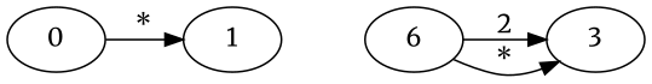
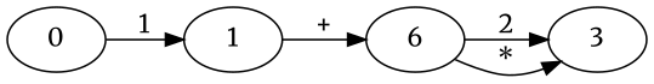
  digraph {
    fontname=Merriweather
    rankdir=LR
    node [fontname=Merriweather]
    edge [fontname=Merriweather]
    0
    1
    n3 [label=6]
    3
-   0 -> 1 [label="*"]
+   0 -> 1 [label=1]
+   1 -> n3 [label="+"]
    n3 -> 3 [label=2]
    n3 -> 3 [label="*"]
  }
